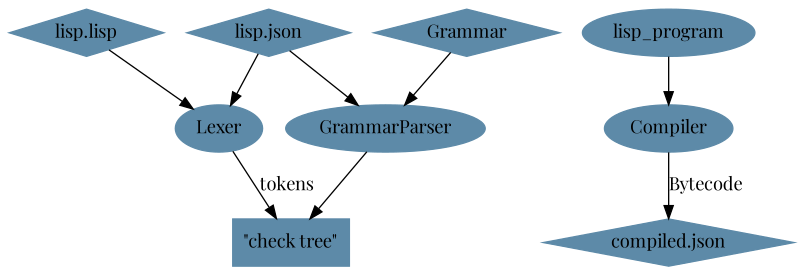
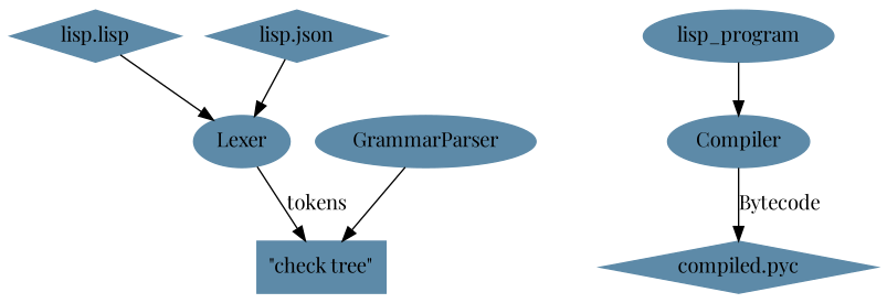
  digraph {
    fontname="Playfair Display"
    node [color="#5D8AA8" fillcolor="#5D8AA8" fontname="Playfair Display" style=filled]
    edge [fontname="Playfair Display"]
    n1 [label="lisp.lisp" shape=diamond]
-   "compiled.pyc" [shape=diamond label="compiled.json"]
+   "compiled.pyc" [shape=diamond]
    n3 [label="lisp.json" shape=diamond]
-   Grammar [shape=diamond]
    GrammarParser
    Lexer
    Compiler
    "\"check tree\"" [shape=rectangle]
    n9 [label=lisp_program]
    subgraph sub_1 {
      n1
      "compiled.pyc"
      n3
-     Grammar
    }
    subgraph sub_2 {
      GrammarParser
      Lexer
      Compiler
    }
    n1 -> Lexer
-   n3 -> GrammarParser
    n3 -> Lexer
-   Grammar -> GrammarParser
    GrammarParser -> "\"check tree\""
    Lexer -> "\"check tree\"" [label=tokens]
    Compiler -> "compiled.pyc" [label=Bytecode]
    n9 -> Compiler
  }
